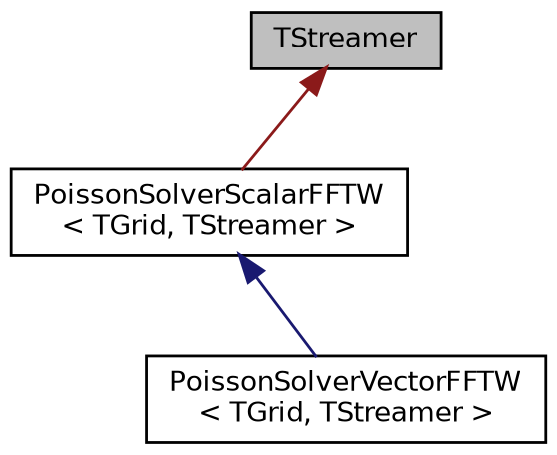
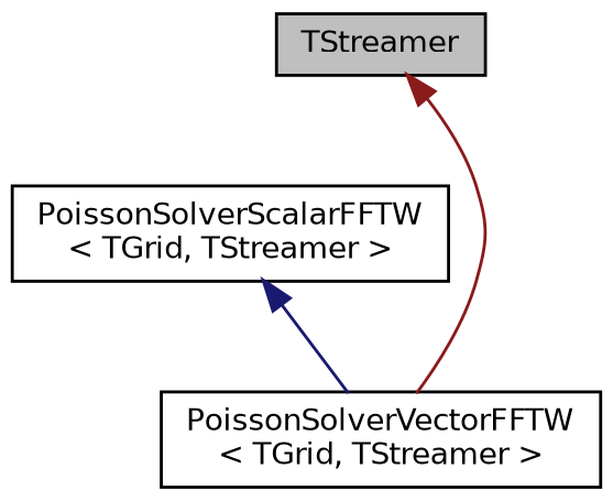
  digraph {
    node [color=black fillcolor=white fontname=Helvetica fontsize=10 shape=record style=filled]
    edge [dir=back fontname=Helvetica fontsize=10 labelfontname=Helvetica labelfontsize=10 style=solid]
    n1 [fillcolor=grey75 fontcolor=black height=0.2 label=TStreamer width=0.4]
    n2 [height=0.2 label="PoissonSolverScalarFFTW\l\< TGrid, TStreamer \>" width=0.4]
    n3 [height=0.2 label="PoissonSolverVectorFFTW\l\< TGrid, TStreamer \>" width=0.4]
-   n1 -> n2 [color=firebrick4]
+   n1 -> n3 [color=firebrick4]
    n2 -> n3 [color=midnightblue]
  }
